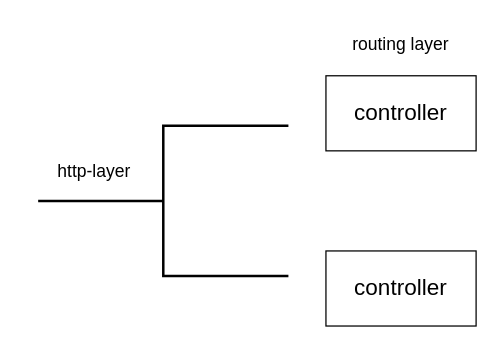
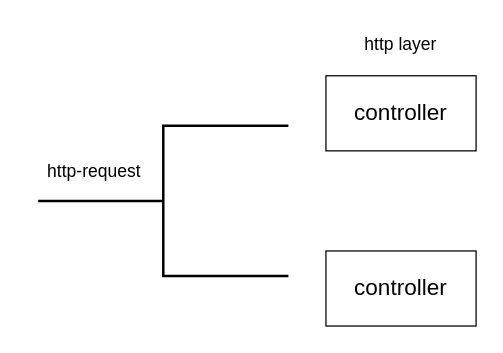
  <mxCell id="0" />
  <mxCell id="1" parent="0" />
  <mxCell id="2" value="" style="strokeWidth=2;html=1;shape=mxgraph.flowchart.annotation_2;align=left;labelPosition=right;pointerEvents=1;fontSize=18;" vertex="1" parent="1"><mxGeometry x="30" y="100" width="200" height="120" as="geometry" /></mxCell>
  <mxCell id="3" value="controller" style="rounded=0;whiteSpace=wrap;html=1;fontSize=18;" vertex="1" parent="1"><mxGeometry x="260" y="60" width="120" height="60" as="geometry" /></mxCell>
  <mxCell id="4" value="controller" style="rounded=0;whiteSpace=wrap;html=1;fontSize=18;" vertex="1" parent="1"><mxGeometry x="260" y="200" width="120" height="60" as="geometry" /></mxCell>
- <mxCell id="5" value="&lt;font style=&quot;font-size: 14px&quot;&gt;http-layer&lt;/font&gt;" style="text;html=1;strokeColor=none;fillColor=none;align=center;verticalAlign=middle;whiteSpace=wrap;rounded=0;fontSize=18;" vertex="1" parent="1"><mxGeometry x="20" y="120" width="110" height="30" as="geometry" /></mxCell>
- <mxCell id="6" value="routing layer" style="text;html=1;strokeColor=none;fillColor=none;align=center;verticalAlign=middle;whiteSpace=wrap;rounded=0;fontSize=14;" vertex="1" parent="1"><mxGeometry x="280" y="20" width="80" height="30" as="geometry" /></mxCell>
+ <mxCell id="5" value="&lt;font style=&quot;font-size: 14px&quot;&gt;http-request&lt;/font&gt;" style="text;html=1;strokeColor=none;fillColor=none;align=center;verticalAlign=middle;whiteSpace=wrap;rounded=0;fontSize=18;" vertex="1" parent="1"><mxGeometry x="20" y="120" width="110" height="30" as="geometry" /></mxCell>
+ <mxCell id="6" value="http layer" style="text;html=1;strokeColor=none;fillColor=none;align=center;verticalAlign=middle;whiteSpace=wrap;rounded=0;fontSize=14;" vertex="1" parent="1"><mxGeometry x="280" y="20" width="80" height="30" as="geometry" /></mxCell>
